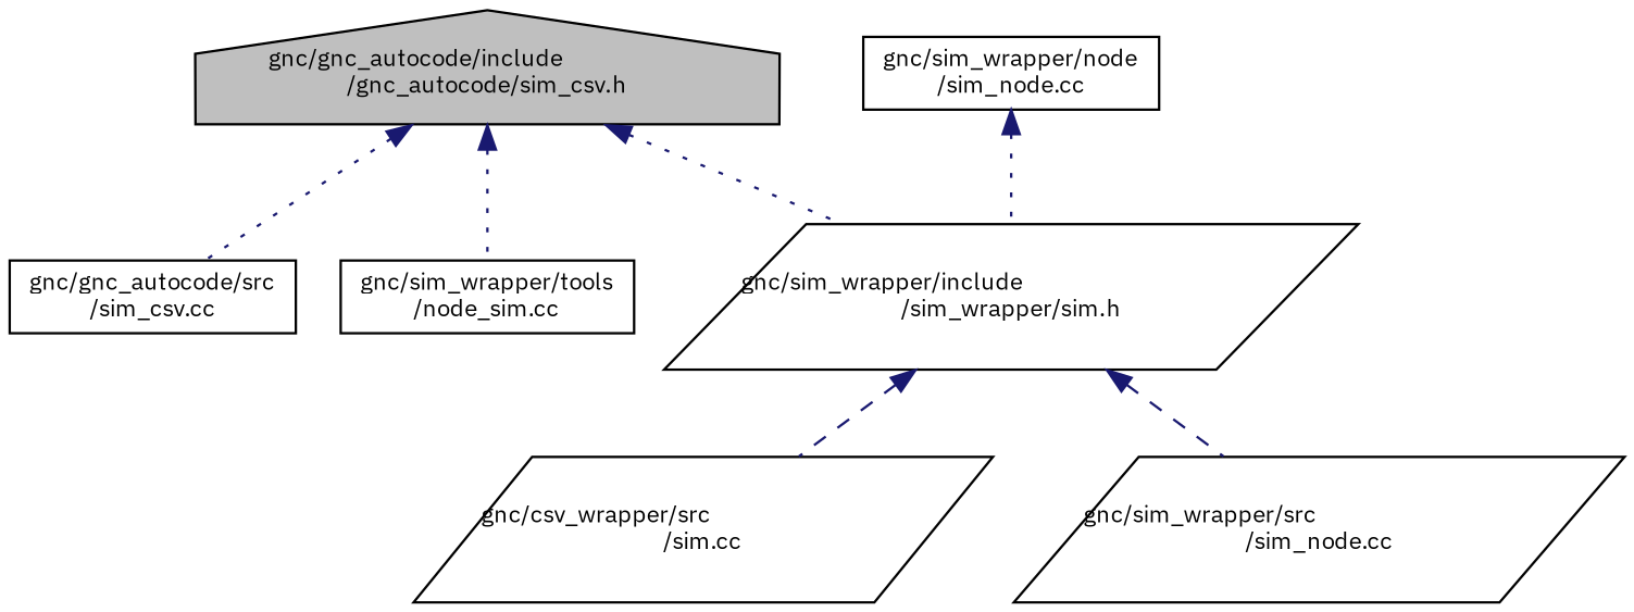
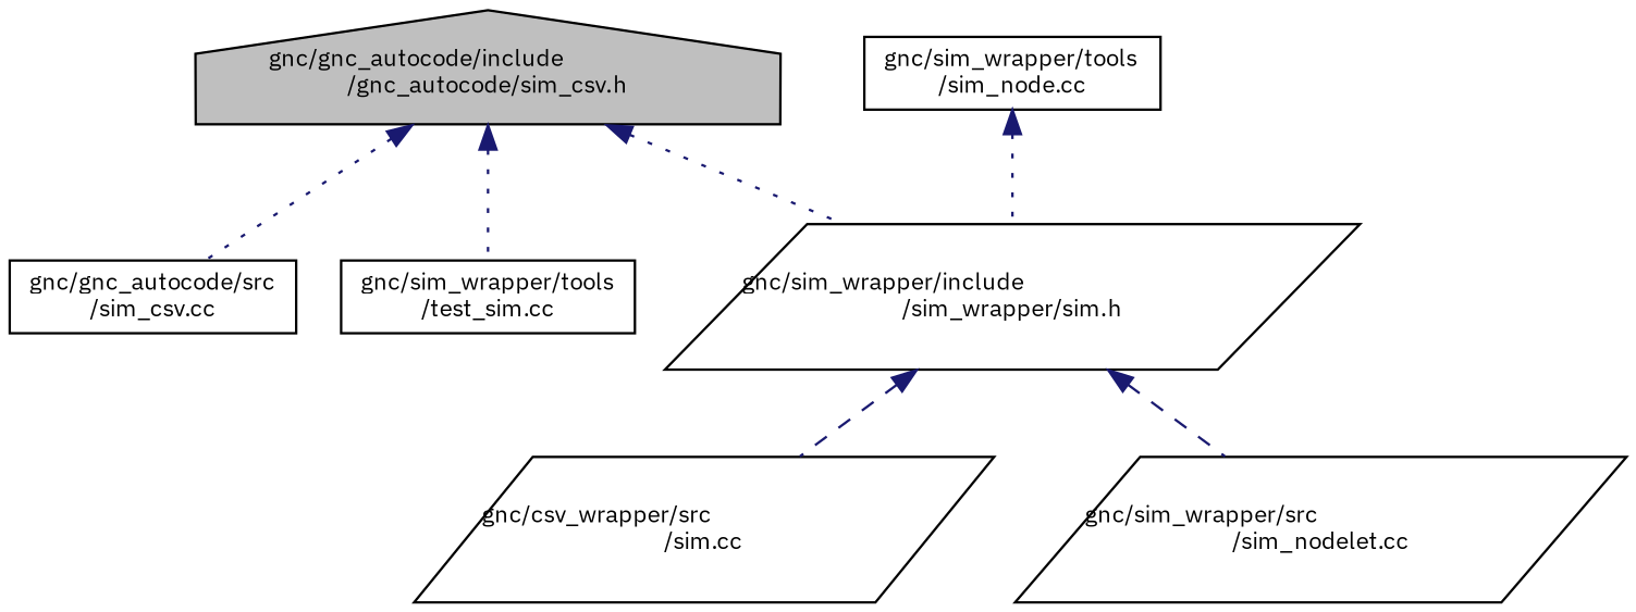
  digraph {
    fontname="IBM Plex Sans"
    node [color=black fillcolor=white fontname="IBM Plex Sans" fontsize=10 shape=box style=filled]
    edge [color=midnightblue dir=back fontname="IBM Plex Sans" fontsize=10 labelfontname=Helvetica labelfontsize=10 style=dotted]
    n1 [fillcolor=grey75 fontcolor=black height=0.2 label="gnc/gnc_autocode/include\l/gnc_autocode/sim_csv.h" shape=house width=0.4]
    n2 [height=0.2 label="gnc/gnc_autocode/src\l/sim_csv.cc" width=0.4]
    n3 [height=0.2 label="gnc/sim_wrapper/include\l/sim_wrapper/sim.h" shape=parallelogram width=0.4]
-   n4 [height=0.2 label="gnc/sim_wrapper/tools\l/node_sim.cc" width=0.4]
+   n4 [height=0.2 label="gnc/sim_wrapper/tools\l/test_sim.cc" width=0.4]
    n5 [height=0.2 label="gnc/csv_wrapper/src\l/sim.cc" shape=parallelogram width=0.4]
-   n6 [height=0.2 label="gnc/sim_wrapper/src\l/sim_node.cc" shape=parallelogram width=0.4]
-   n7 [height=0.2 label="gnc/sim_wrapper/node\l/sim_node.cc" width=0.4]
+   n6 [height=0.2 label="gnc/sim_wrapper/src\l/sim_nodelet.cc" shape=parallelogram width=0.4]
+   n7 [height=0.2 label="gnc/sim_wrapper/tools\l/sim_node.cc" width=0.4]
    n1 -> n2
    n1 -> n3
    n1 -> n4
    n3 -> n5 [style=dashed]
    n3 -> n6 [style=dashed]
    n7 -> n3
  }
